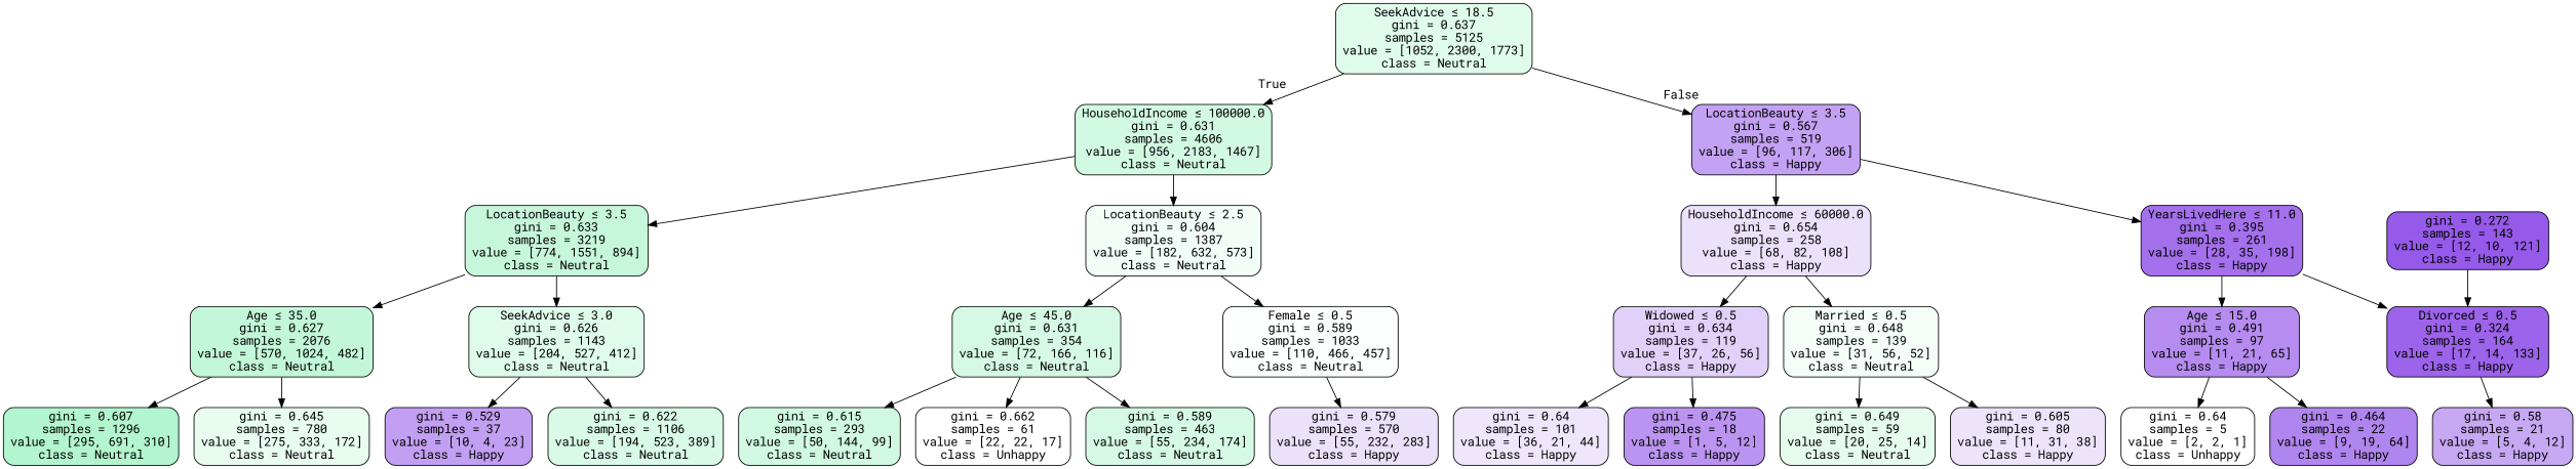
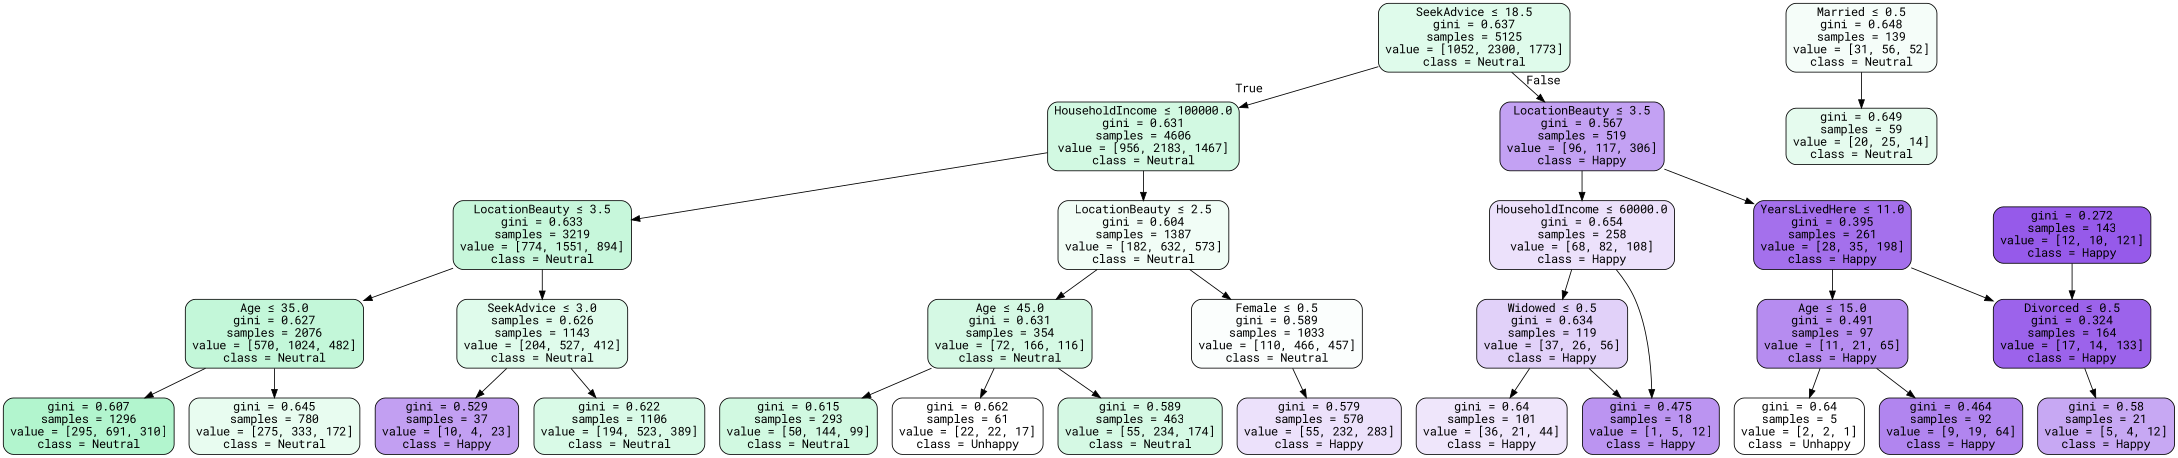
  digraph {
    fontname="Roboto Mono"
    node [color=black fillcolor="#39e58128" fontname="Roboto Mono" shape=box style="filled, rounded"]
    edge [fontname="Roboto Mono"]
    n1 [label=<SeekAdvice &le; 18.5<br/>gini = 0.637<br/>samples = 5125<br/>value = [1052, 2300, 1773]<br/>class = Neutral>]
    n2 [fillcolor="#39e5813a" label=<HouseholdIncome &le; 100000.0<br/>gini = 0.631<br/>samples = 4606<br/>value = [956, 2183, 1467]<br/>class = Neutral>]
    n3 [fillcolor="#8139e578" label=<LocationBeauty &le; 3.5<br/>gini = 0.567<br/>samples = 519<br/>value = [96, 117, 306]<br/>class = Happy>]
    n4 [fillcolor="#39e58148" label=<LocationBeauty &le; 3.5<br/>gini = 0.633<br/>samples = 3219<br/>value = [774, 1551, 894]<br/>class = Neutral>]
    n5 [fillcolor="#39e58112" label=<LocationBeauty &le; 2.5<br/>gini = 0.604<br/>samples = 1387<br/>value = [182, 632, 573]<br/>class = Neutral>]
    n6 [fillcolor="#8139e526" label=<HouseholdIncome &le; 60000.0<br/>gini = 0.654<br/>samples = 258<br/>value = [68, 82, 108]<br/>class = Happy>]
    n7 [fillcolor="#8139e5b8" label=<YearsLivedHere &le; 11.0<br/>gini = 0.395<br/>samples = 261<br/>value = [28, 35, 198]<br/>class = Happy>]
    n8 [fillcolor="#39e5814d" label=<Age &le; 35.0<br/>gini = 0.627<br/>samples = 2076<br/>value = [570, 1024, 482]<br/>class = Neutral>]
-   n9 [label=<SeekAdvice &le; 3.0<br/>gini = 0.626<br/>samples = 1143<br/>value = [204, 527, 412]<br/>class = Neutral>]
+   n9 [label=<SeekAdvice &le; 3.0<br/>samples = 0.626<br/>samples = 1143<br/>value = [204, 527, 412]<br/>class = Neutral>]
    n10 [fillcolor="#39e58136" label=<Age &le; 45.0<br/>gini = 0.631<br/>samples = 354<br/>value = [72, 166, 116]<br/>class = Neutral>]
    n11 [fillcolor="#39e58104" label=<Female &le; 0.5<br/>gini = 0.589<br/>samples = 1033<br/>value = [110, 466, 457]<br/>class = Neutral>]
    n12 [fillcolor="#39e58163" label=<gini = 0.607<br/>samples = 1296<br/>value = [295, 691, 310]<br/>class = Neutral>]
    n13 [fillcolor="#39e5811d" label=<gini = 0.645<br/>samples = 780<br/>value = [275, 333, 172]<br/>class = Neutral>]
    n14 [fillcolor="#8139e57b" label=<gini = 0.529<br/>samples = 37<br/>value = [10, 4, 23]<br/>class = Happy>]
    n15 [fillcolor="#39e58130" label=<gini = 0.622<br/>samples = 1106<br/>value = [194, 523, 389]<br/>class = Neutral>]
    n16 [fillcolor="#39e5813b" label=<gini = 0.615<br/>samples = 293<br/>value = [50, 144, 99]<br/>class = Neutral>]
    n17 [fillcolor="#e5813900" label=<gini = 0.662<br/>samples = 61<br/>value = [22, 22, 17]<br/>class = Unhappy>]
    n18 [fillcolor="#39e58135" label=<gini = 0.589<br/>samples = 463<br/>value = [55, 234, 174]<br/>class = Neutral>]
    n19 [fillcolor="#8139e526" label=<gini = 0.579<br/>samples = 570<br/>value = [55, 232, 283]<br/>class = Happy>]
    n20 [fillcolor="#8139e53b" label=<Widowed &le; 0.5<br/>gini = 0.634<br/>samples = 119<br/>value = [37, 26, 56]<br/>class = Happy>]
    n21 [fillcolor="#39e5810c" label=<Married &le; 0.5<br/>gini = 0.648<br/>samples = 139<br/>value = [31, 56, 52]<br/>class = Neutral>]
    n22 [fillcolor="#8139e594" label=<Age &le; 15.0<br/>gini = 0.491<br/>samples = 97<br/>value = [11, 21, 65]<br/>class = Happy>]
    n23 [fillcolor="#8139e5c9" label=<Divorced &le; 0.5<br/>gini = 0.324<br/>samples = 164<br/>value = [17, 14, 133]<br/>class = Happy>]
    n24 [fillcolor="#8139e51f" label=<gini = 0.64<br/>samples = 101<br/>value = [36, 21, 44]<br/>class = Happy>]
    n25 [fillcolor="#8139e589" label=<gini = 0.475<br/>samples = 18<br/>value = [1, 5, 12]<br/>class = Happy>]
    n26 [fillcolor="#39e58121" label=<gini = 0.649<br/>samples = 59<br/>value = [20, 25, 14]<br/>class = Neutral>]
-   n27 [fillcolor="#8139e524" label=<gini = 0.605<br/>samples = 80<br/>value = [11, 31, 38]<br/>class = Happy>]
    n28 [fillcolor="#e5813900" label=<gini = 0.64<br/>samples = 5<br/>value = [2, 2, 1]<br/>class = Unhappy>]
-   n29 [fillcolor="#8139e59d" label=<gini = 0.464<br/>samples = 22<br/>value = [9, 19, 64]<br/>class = Happy>]
+   n29 [fillcolor="#8139e59d" label=<gini = 0.464<br/>samples = 92<br/>value = [9, 19, 64]<br/>class = Happy>]
    n30 [fillcolor="#8139e570" label=<gini = 0.58<br/>samples = 21<br/>value = [5, 4, 12]<br/>class = Happy>]
    n31 [fillcolor="#8139e5d4" label=<gini = 0.272<br/>samples = 143<br/>value = [12, 10, 121]<br/>class = Happy>]
    n1 -> n2 [headlabel=True labelangle=45 labeldistance=2.5]
    n1 -> n3 [headlabel=False labelangle=-45 labeldistance=2.5]
    n2 -> n4
    n2 -> n5
    n3 -> n6
    n3 -> n7
    n4 -> n8
    n4 -> n9
    n5 -> n10
    n5 -> n11
    n6 -> n20
-   n6 -> n21
+   n6 -> n25
    n7 -> n22
    n7 -> n23
    n8 -> n12
    n8 -> n13
    n9 -> n14
    n9 -> n15
    n10 -> n16
    n10 -> n17
    n10 -> n18
    n11 -> n19
    n20 -> n24
    n20 -> n25
    n21 -> n26
-   n21 -> n27
    n22 -> n28
    n22 -> n29
    n23 -> n30
    n31 -> n23
  }
